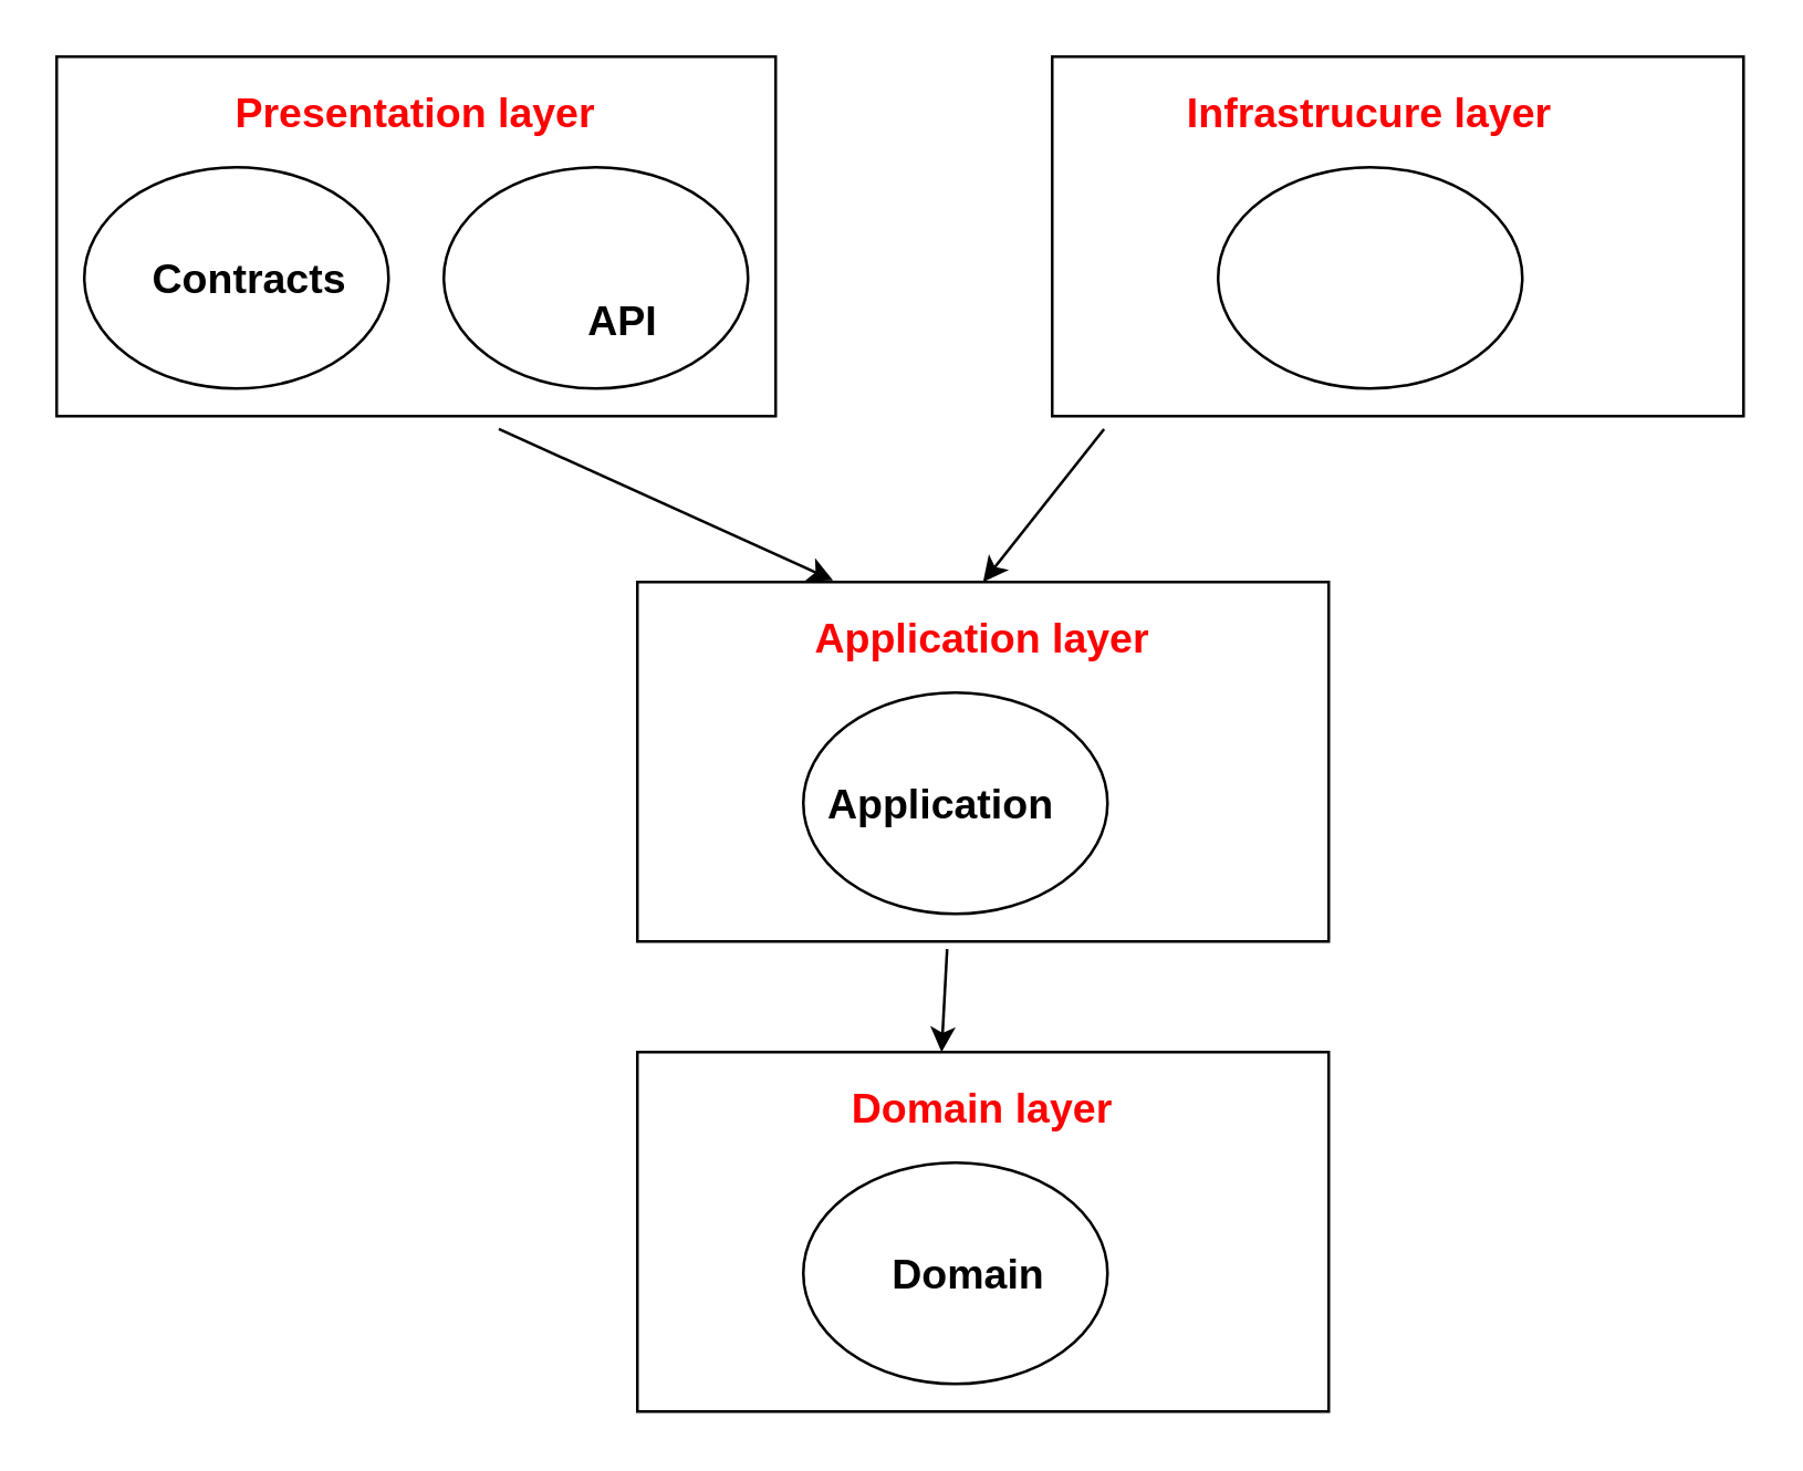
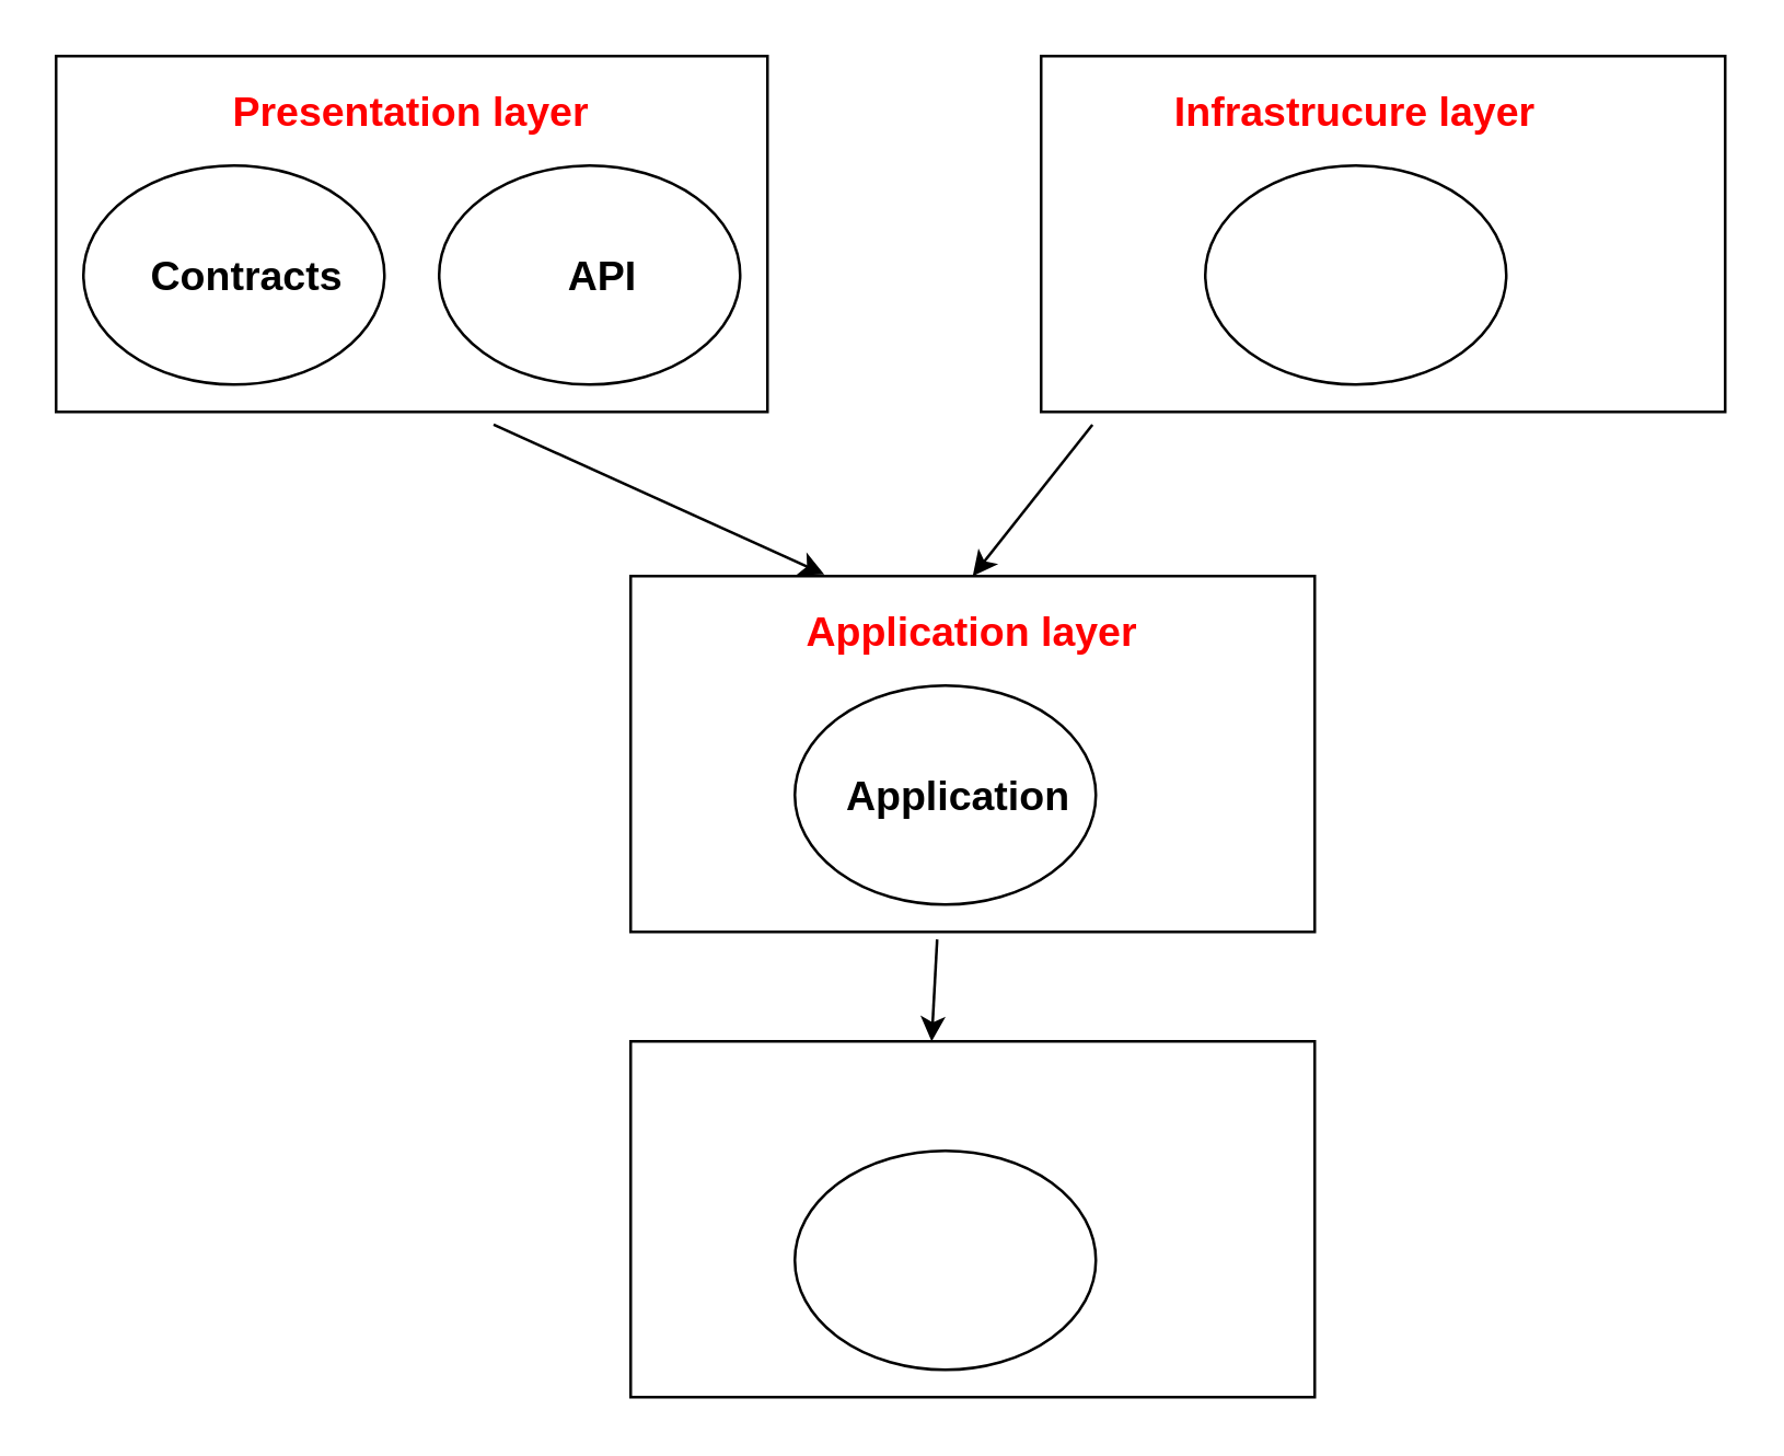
  <mxCell id="0" />
  <mxCell id="1" parent="0" />
  <mxCell id="2" value="" style="rounded=0;whiteSpace=wrap;html=1;" vertex="1" parent="1"><mxGeometry x="20" y="20" width="260" height="130" as="geometry" /></mxCell>
  <mxCell id="3" value="" style="group" vertex="1" connectable="0" parent="1"><mxGeometry x="30" y="60" width="110" height="80" as="geometry" /></mxCell>
  <mxCell id="4" value="" style="ellipse;whiteSpace=wrap;html=1;" vertex="1" parent="3"><mxGeometry width="110" height="80" as="geometry" /></mxCell>
  <mxCell id="5" value="&lt;b&gt;&lt;font style=&quot;font-size: 15px;&quot;&gt;Contracts&lt;/font&gt;&lt;/b&gt;" style="text;html=1;strokeColor=none;fillColor=none;align=center;verticalAlign=middle;whiteSpace=wrap;rounded=0;" vertex="1" parent="3"><mxGeometry x="25" y="22.5" width="70" height="35" as="geometry" /></mxCell>
  <mxCell id="6" value="" style="group" vertex="1" connectable="0" parent="1"><mxGeometry x="160" y="60" width="110" height="80" as="geometry" /></mxCell>
  <mxCell id="7" value="" style="ellipse;whiteSpace=wrap;html=1;" vertex="1" parent="6"><mxGeometry width="110" height="80" as="geometry" /></mxCell>
- <mxCell id="8" value="&lt;span style=&quot;font-size: 15px;&quot;&gt;&lt;b&gt;API&lt;/b&gt;&lt;/span&gt;" style="text;html=1;strokeColor=none;fillColor=none;align=center;verticalAlign=middle;whiteSpace=wrap;rounded=0;" vertex="1" parent="6"><mxGeometry x="30" y="37.5" width="70" height="35" as="geometry" /></mxCell>
+ <mxCell id="8" value="&lt;span style=&quot;font-size: 15px;&quot;&gt;&lt;b&gt;API&lt;/b&gt;&lt;/span&gt;" style="text;html=1;strokeColor=none;fillColor=none;align=center;verticalAlign=middle;whiteSpace=wrap;rounded=0;" vertex="1" parent="6"><mxGeometry x="25" y="22.5" width="70" height="35" as="geometry" /></mxCell>
  <mxCell id="9" value="" style="rounded=0;whiteSpace=wrap;html=1;fontSize=15;" vertex="1" parent="1"><mxGeometry x="380" y="20" width="250" height="130" as="geometry" /></mxCell>
  <mxCell id="10" value="" style="group" vertex="1" connectable="0" parent="1"><mxGeometry x="440" y="60" width="110" height="80" as="geometry" /></mxCell>
  <mxCell id="11" value="" style="ellipse;whiteSpace=wrap;html=1;" vertex="1" parent="10"><mxGeometry width="110" height="80" as="geometry" /></mxCell>
  <mxCell id="12" value="" style="rounded=0;whiteSpace=wrap;html=1;fontSize=15;" vertex="1" parent="1"><mxGeometry x="230" y="210" width="250" height="130" as="geometry" /></mxCell>
  <mxCell id="13" value="" style="group" vertex="1" connectable="0" parent="1"><mxGeometry x="290" y="250" width="110" height="80" as="geometry" /></mxCell>
  <mxCell id="14" value="" style="ellipse;whiteSpace=wrap;html=1;" vertex="1" parent="13"><mxGeometry width="110" height="80" as="geometry" /></mxCell>
- <mxCell id="15" value="&lt;span style=&quot;font-size: 15px;&quot;&gt;&lt;b&gt;Application&lt;/b&gt;&lt;/span&gt;" style="text;html=1;strokeColor=none;fillColor=none;align=center;verticalAlign=middle;whiteSpace=wrap;rounded=0;" vertex="1" parent="13"><mxGeometry x="15" y="22.5" width="70" height="35" as="geometry" /></mxCell>
+ <mxCell id="15" value="&lt;span style=&quot;font-size: 15px;&quot;&gt;&lt;b&gt;Application&lt;/b&gt;&lt;/span&gt;" style="text;html=1;strokeColor=none;fillColor=none;align=center;verticalAlign=middle;whiteSpace=wrap;rounded=0;" vertex="1" parent="13"><mxGeometry x="25" y="22.5" width="70" height="35" as="geometry" /></mxCell>
  <mxCell id="16" value="" style="rounded=0;whiteSpace=wrap;html=1;fontSize=15;" vertex="1" parent="1"><mxGeometry x="230" y="380" width="250" height="130" as="geometry" /></mxCell>
  <mxCell id="17" value="" style="group" vertex="1" connectable="0" parent="1"><mxGeometry x="290" y="420" width="110" height="80" as="geometry" /></mxCell>
  <mxCell id="18" value="" style="ellipse;whiteSpace=wrap;html=1;" vertex="1" parent="17"><mxGeometry width="110" height="80" as="geometry" /></mxCell>
- <mxCell id="19" value="&lt;span style=&quot;font-size: 15px;&quot;&gt;&lt;b&gt;Domain&lt;/b&gt;&lt;/span&gt;" style="text;html=1;strokeColor=none;fillColor=none;align=center;verticalAlign=middle;whiteSpace=wrap;rounded=0;" vertex="1" parent="17"><mxGeometry x="25" y="22.5" width="70" height="35" as="geometry" /></mxCell>
  <mxCell id="20" value="" style="endArrow=classic;html=1;rounded=0;fontSize=15;exitX=0.615;exitY=1.036;exitDx=0;exitDy=0;exitPerimeter=0;entryX=0.283;entryY=-0.005;entryDx=0;entryDy=0;entryPerimeter=0;" edge="1" parent="1" source="2" target="12"><mxGeometry width="50" height="50" relative="1" as="geometry"><mxPoint x="300" y="260" as="sourcePoint" /><mxPoint x="350" y="210" as="targetPoint" /></mxGeometry></mxCell>
  <mxCell id="21" value="" style="endArrow=classic;html=1;rounded=0;fontSize=15;exitX=0.075;exitY=1.036;exitDx=0;exitDy=0;exitPerimeter=0;entryX=0.5;entryY=0;entryDx=0;entryDy=0;" edge="1" parent="1" source="9" target="12"><mxGeometry width="50" height="50" relative="1" as="geometry"><mxPoint x="420" y="220" as="sourcePoint" /><mxPoint x="470" y="170" as="targetPoint" /></mxGeometry></mxCell>
  <mxCell id="22" value="" style="endArrow=classic;html=1;rounded=0;fontSize=15;exitX=0.448;exitY=1.021;exitDx=0;exitDy=0;exitPerimeter=0;entryX=0.44;entryY=0;entryDx=0;entryDy=0;entryPerimeter=0;" edge="1" parent="1" source="12" target="16"><mxGeometry width="50" height="50" relative="1" as="geometry"><mxPoint x="320" y="390" as="sourcePoint" /><mxPoint x="370" y="340" as="targetPoint" /></mxGeometry></mxCell>
  <mxCell id="23" value="&lt;b style=&quot;&quot;&gt;&lt;font color=&quot;#ff0000&quot;&gt;Presentation layer&lt;/font&gt;&lt;/b&gt;" style="text;html=1;strokeColor=none;fillColor=none;align=center;verticalAlign=middle;whiteSpace=wrap;rounded=0;fontSize=15;" vertex="1" parent="1"><mxGeometry x="75" y="20" width="150" height="40" as="geometry" /></mxCell>
- <mxCell id="24" value="&lt;b style=&quot;&quot;&gt;&lt;font color=&quot;#ff0000&quot;&gt;Domain layer&lt;/font&gt;&lt;/b&gt;" style="text;html=1;strokeColor=none;fillColor=none;align=center;verticalAlign=middle;whiteSpace=wrap;rounded=0;fontSize=15;" vertex="1" parent="1"><mxGeometry x="280" y="380" width="150" height="40" as="geometry" /></mxCell>
  <mxCell id="25" value="&lt;b style=&quot;&quot;&gt;&lt;font color=&quot;#ff0000&quot;&gt;Application layer&lt;/font&gt;&lt;/b&gt;" style="text;html=1;strokeColor=none;fillColor=none;align=center;verticalAlign=middle;whiteSpace=wrap;rounded=0;fontSize=15;" vertex="1" parent="1"><mxGeometry x="280" y="210" width="150" height="40" as="geometry" /></mxCell>
  <mxCell id="26" value="&lt;b style=&quot;&quot;&gt;&lt;font color=&quot;#ff0000&quot;&gt;Infrastrucure layer&lt;/font&gt;&lt;/b&gt;" style="text;html=1;strokeColor=none;fillColor=none;align=center;verticalAlign=middle;whiteSpace=wrap;rounded=0;fontSize=15;" vertex="1" parent="1"><mxGeometry x="420" y="20" width="150" height="40" as="geometry" /></mxCell>
